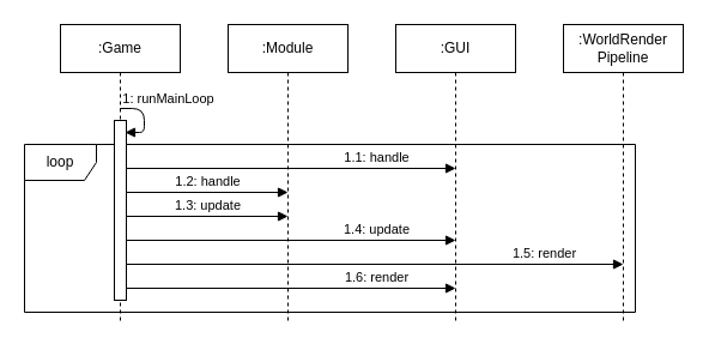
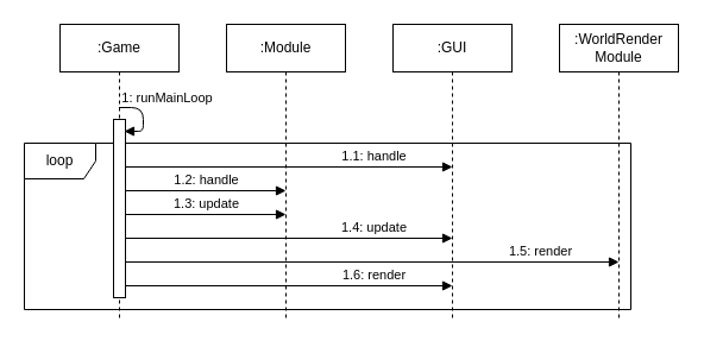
  <mxCell id="0" />
  <mxCell id="1" parent="0" />
  <mxCell id="2" value="loop" style="shape=umlFrame;whiteSpace=wrap;html=1;" parent="1" vertex="1"><mxGeometry x="20" y="120" width="510" height="140" as="geometry" /></mxCell>
  <mxCell id="3" value=":Game" style="shape=umlLifeline;perimeter=lifelinePerimeter;whiteSpace=wrap;html=1;container=1;collapsible=0;recursiveResize=0;outlineConnect=0;" parent="1" vertex="1"><mxGeometry x="50" y="20" width="100" height="250" as="geometry" /></mxCell>
  <mxCell id="4" value="" style="html=1;points=[];perimeter=orthogonalPerimeter;" parent="3" vertex="1"><mxGeometry x="45" y="80" width="10" height="150" as="geometry" /></mxCell>
  <mxCell id="5" value="1: runMainLoop" style="html=1;verticalAlign=bottom;endArrow=block;" edge="1" parent="3"><mxGeometry x="-0.274" y="20" width="80" relative="1" as="geometry"><mxPoint x="49.5" y="70" as="sourcePoint" /><mxPoint x="54" y="90" as="targetPoint" /><Array as="points"><mxPoint x="70" y="70" /><mxPoint x="70" y="90" /></Array><mxPoint as="offset" /></mxGeometry></mxCell>
  <mxCell id="6" value=":Module" style="shape=umlLifeline;perimeter=lifelinePerimeter;whiteSpace=wrap;html=1;container=1;collapsible=0;recursiveResize=0;outlineConnect=0;" parent="1" vertex="1"><mxGeometry x="190" y="20" width="100" height="250" as="geometry" /></mxCell>
  <mxCell id="7" value=":GUI" style="shape=umlLifeline;perimeter=lifelinePerimeter;whiteSpace=wrap;html=1;container=1;collapsible=0;recursiveResize=0;outlineConnect=0;" parent="1" vertex="1"><mxGeometry x="330" y="20" width="100" height="250" as="geometry" /></mxCell>
  <mxCell id="8" value="1.1: handle" style="html=1;verticalAlign=bottom;endArrow=block;" parent="1" edge="1"><mxGeometry x="0.518" width="80" relative="1" as="geometry"><mxPoint x="105" y="140" as="sourcePoint" /><mxPoint x="380" y="140" as="targetPoint" /><Array as="points" /><mxPoint as="offset" /></mxGeometry></mxCell>
  <mxCell id="9" value="1.2: handle" style="html=1;verticalAlign=bottom;endArrow=block;" parent="1" edge="1"><mxGeometry width="80" relative="1" as="geometry"><mxPoint x="105" y="160" as="sourcePoint" /><mxPoint x="240" y="160" as="targetPoint" /><Array as="points" /></mxGeometry></mxCell>
  <mxCell id="10" value="1.3: update" style="html=1;verticalAlign=bottom;endArrow=block;" parent="1" edge="1"><mxGeometry width="80" relative="1" as="geometry"><mxPoint x="105" y="180" as="sourcePoint" /><mxPoint x="240" y="180" as="targetPoint" /><Array as="points" /></mxGeometry></mxCell>
  <mxCell id="11" value="1.4: update" style="html=1;verticalAlign=bottom;endArrow=block;" parent="1" edge="1"><mxGeometry x="0.518" width="80" relative="1" as="geometry"><mxPoint x="105" y="200" as="sourcePoint" /><mxPoint x="380" y="200" as="targetPoint" /><Array as="points" /><mxPoint as="offset" /></mxGeometry></mxCell>
- <mxCell id="12" value=":WorldRender&lt;br&gt;Pipeline" style="shape=umlLifeline;perimeter=lifelinePerimeter;whiteSpace=wrap;html=1;container=1;collapsible=0;recursiveResize=0;outlineConnect=0;" parent="1" vertex="1"><mxGeometry x="470" y="20" width="100" height="250" as="geometry" /></mxCell>
+ <mxCell id="12" value=":WorldRender&lt;br&gt;Module" style="shape=umlLifeline;perimeter=lifelinePerimeter;whiteSpace=wrap;html=1;container=1;collapsible=0;recursiveResize=0;outlineConnect=0;" parent="1" vertex="1"><mxGeometry x="470" y="20" width="100" height="250" as="geometry" /></mxCell>
  <mxCell id="13" value="1.5: render" style="html=1;verticalAlign=bottom;endArrow=block;" parent="1" edge="1"><mxGeometry x="0.683" width="80" relative="1" as="geometry"><mxPoint x="105" y="220" as="sourcePoint" /><mxPoint x="520" y="220" as="targetPoint" /><Array as="points" /><mxPoint as="offset" /></mxGeometry></mxCell>
  <mxCell id="14" value="1.6: render" style="html=1;verticalAlign=bottom;endArrow=block;" parent="1" edge="1"><mxGeometry x="0.518" width="80" relative="1" as="geometry"><mxPoint x="105" y="240" as="sourcePoint" /><mxPoint x="380" y="240" as="targetPoint" /><Array as="points" /><mxPoint as="offset" /></mxGeometry></mxCell>
